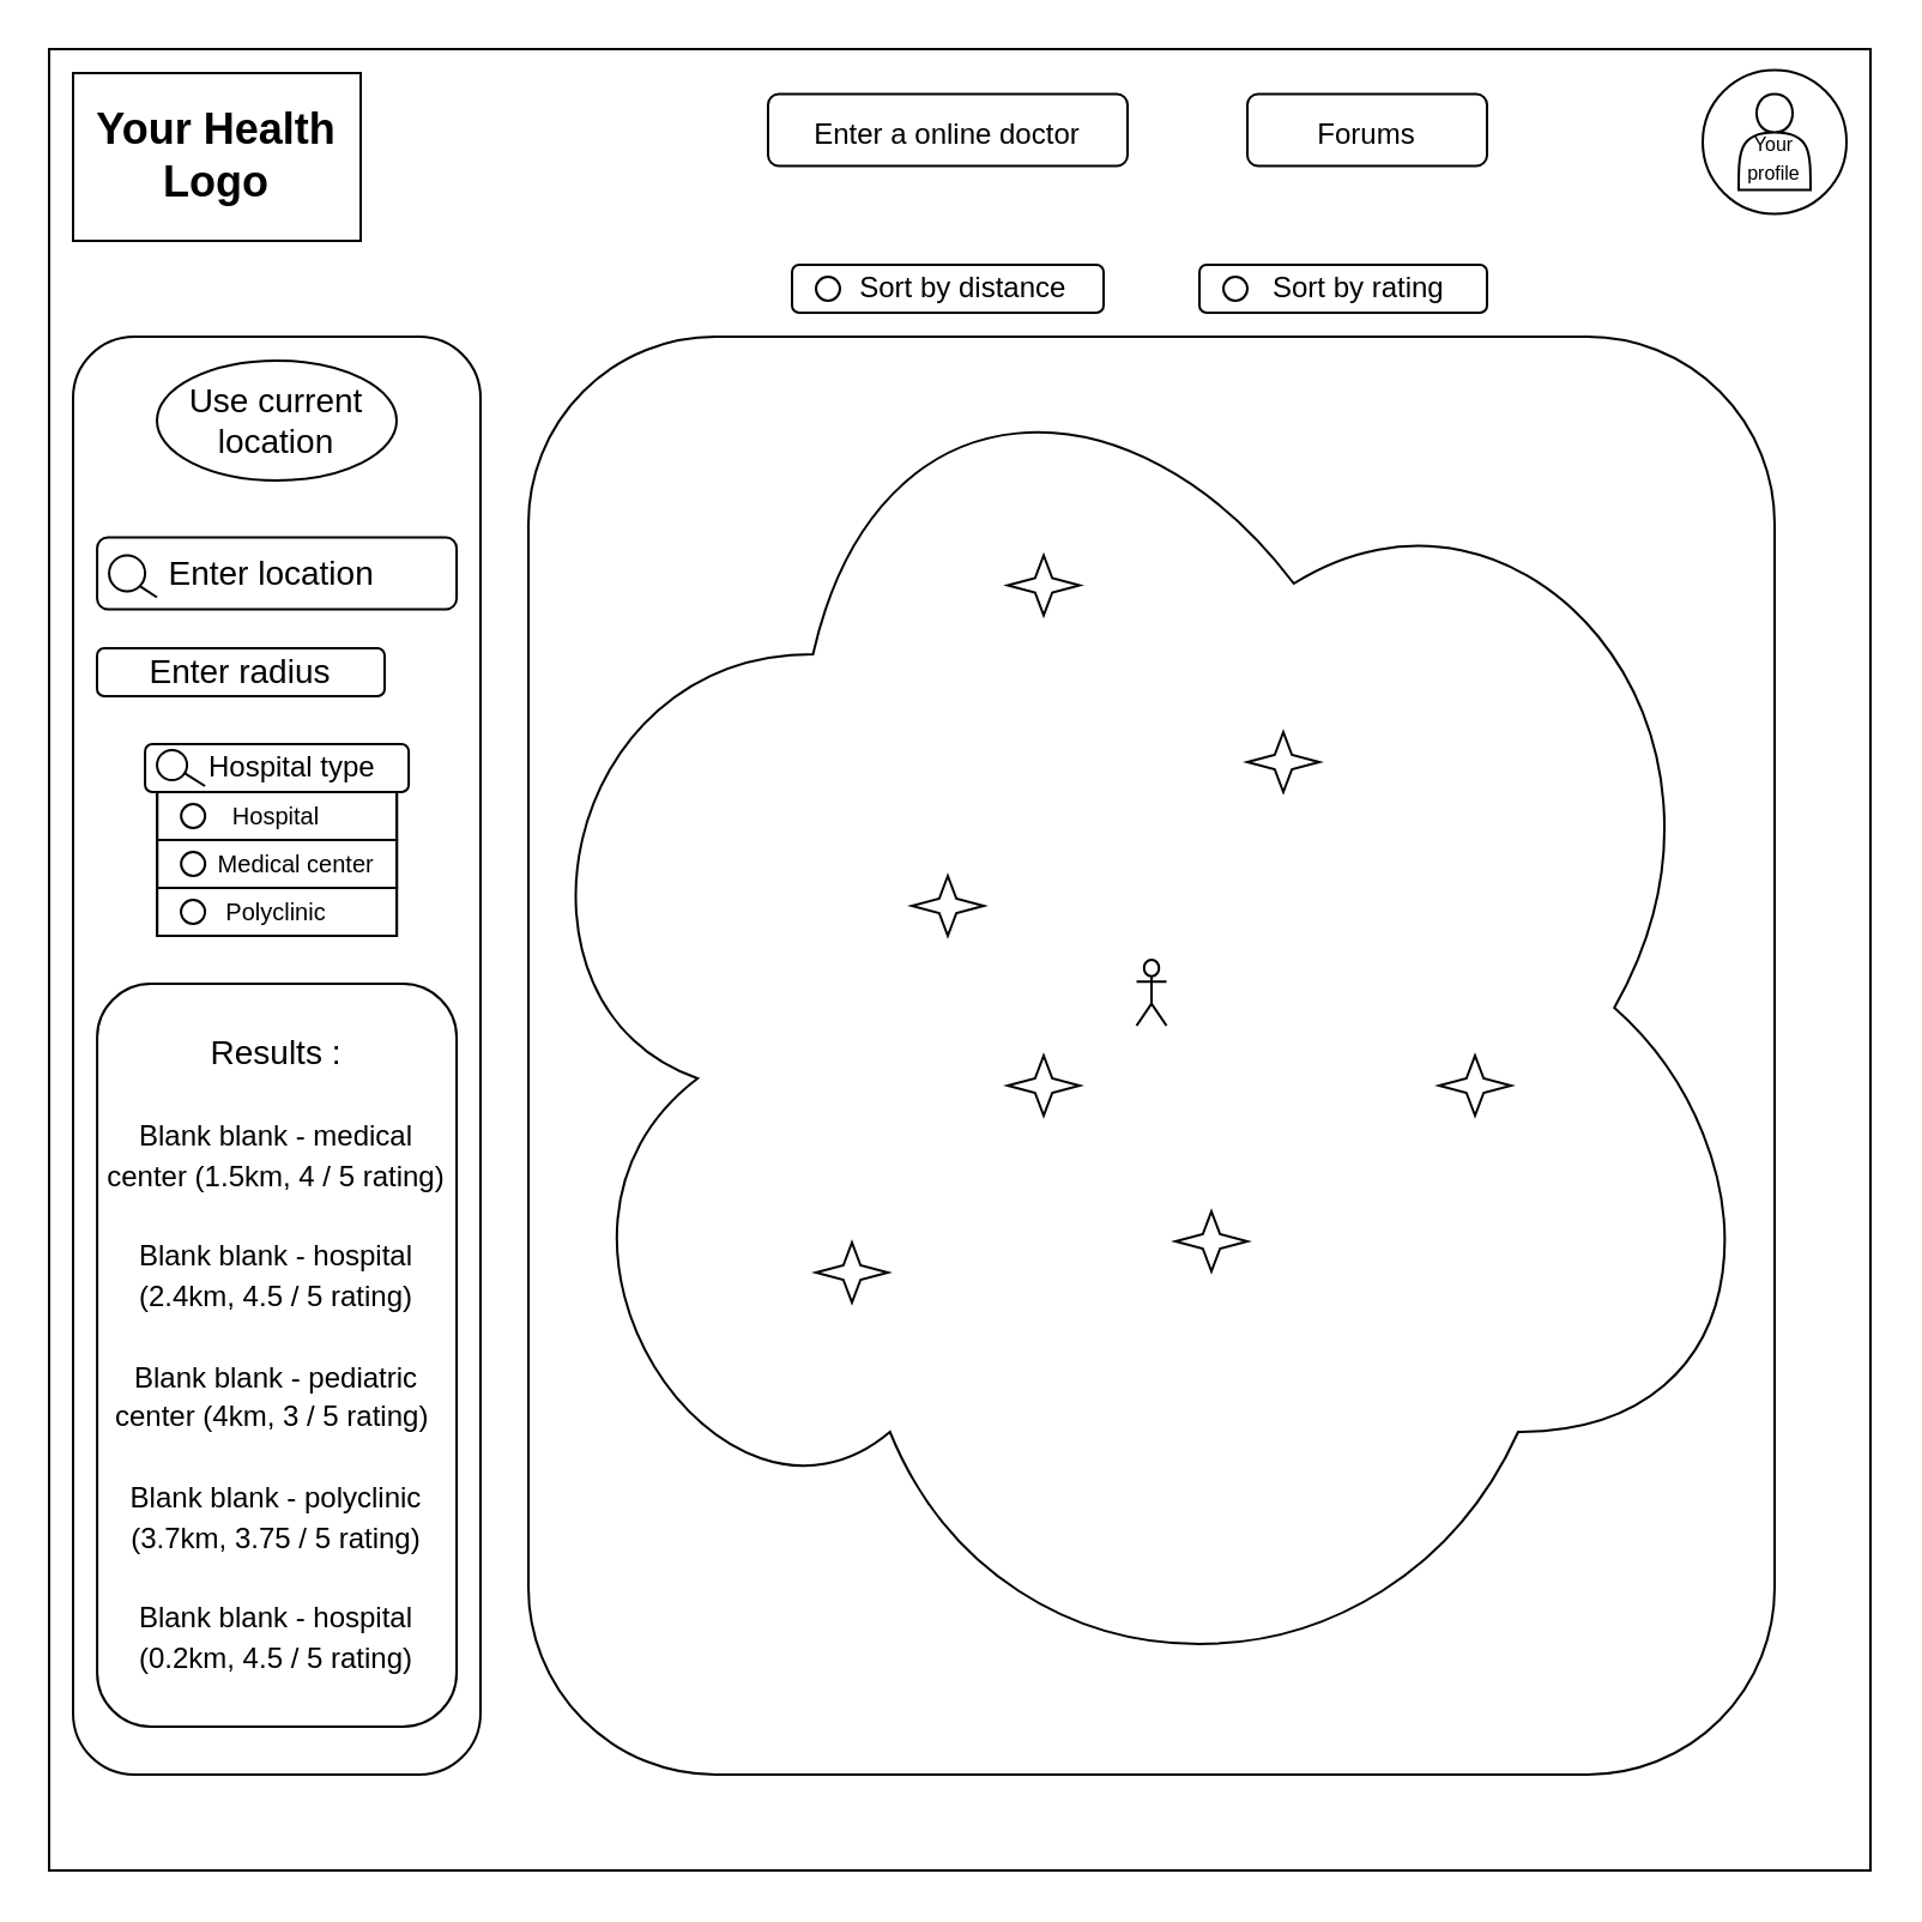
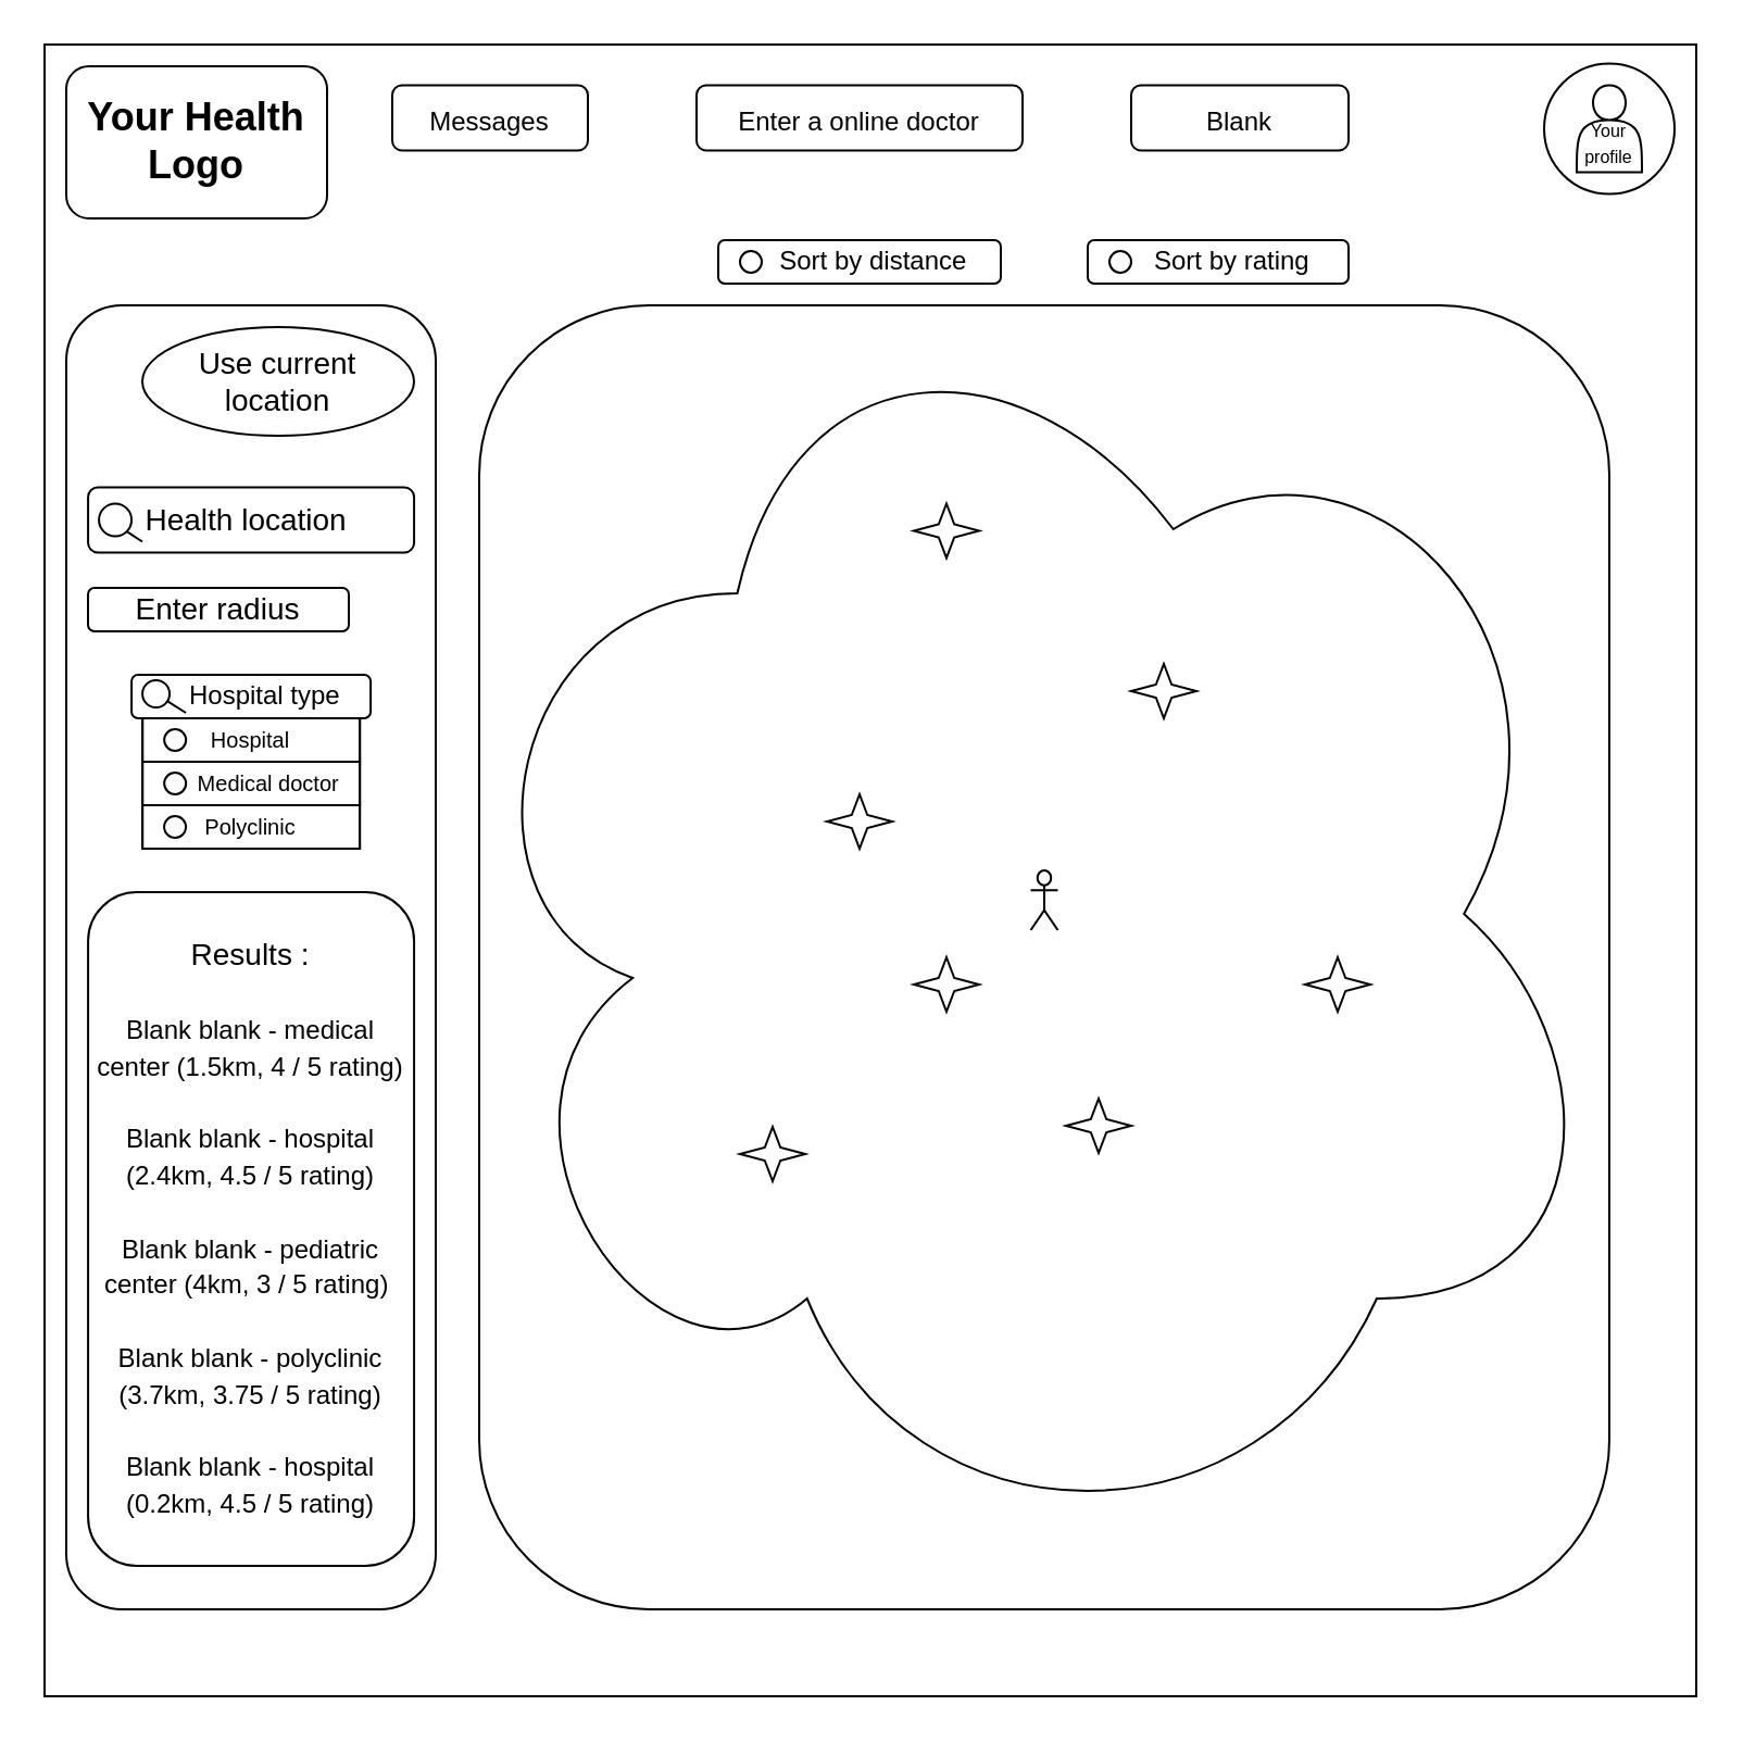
  <mxCell id="0" />
  <mxCell id="1" parent="0" />
  <mxCell id="2" value="" style="rounded=0;whiteSpace=wrap;html=1;fillColor=none;" vertex="1" parent="1"><mxGeometry x="20" y="20" width="760" height="760" as="geometry" /></mxCell>
  <mxCell id="3" value="" style="shape=actor;whiteSpace=wrap;html=1;fontSize=10;fillColor=none;" vertex="1" parent="1"><mxGeometry x="725" y="38.75" width="30" height="40" as="geometry" /></mxCell>
  <mxCell id="4" value="&lt;font style=&quot;font-size: 8px&quot;&gt;&lt;br&gt;Your&lt;br&gt;profile&lt;/font&gt;" style="ellipse;whiteSpace=wrap;html=1;aspect=fixed;fontSize=10;fillColor=none;" vertex="1" parent="1"><mxGeometry x="710" y="28.75" width="60" height="60" as="geometry" /></mxCell>
- <mxCell id="5" value="&lt;font style=&quot;font-size: 18px&quot;&gt;&lt;b&gt;Your Health&lt;br&gt;Logo&lt;/b&gt;&lt;/font&gt;" style="whiteSpace=wrap;html=1;fontSize=14;fillColor=none;rounded=0;" vertex="1" parent="1"><mxGeometry x="30" y="30" width="120" height="70" as="geometry" /></mxCell>
- <mxCell id="7" value="&lt;font style=&quot;font-size: 12px&quot;&gt;Forums&lt;/font&gt;" style="rounded=1;whiteSpace=wrap;html=1;fontSize=18;fillColor=none;" vertex="1" parent="1"><mxGeometry x="520" y="38.75" width="100" height="30" as="geometry" /></mxCell>
+ <mxCell id="5" value="&lt;font style=&quot;font-size: 18px&quot;&gt;&lt;b&gt;Your Health&lt;br&gt;Logo&lt;/b&gt;&lt;/font&gt;" style="rounded=1;whiteSpace=wrap;html=1;fontSize=14;fillColor=none;" vertex="1" parent="1"><mxGeometry x="30" y="30" width="120" height="70" as="geometry" /></mxCell>
+ <mxCell id="6" value="&lt;font style=&quot;font-size: 12px&quot;&gt;Messages&lt;/font&gt;" style="rounded=1;whiteSpace=wrap;html=1;fontSize=18;fillColor=none;" vertex="1" parent="1"><mxGeometry x="180" y="38.75" width="90" height="30" as="geometry" /></mxCell>
+ <mxCell id="7" value="&lt;font style=&quot;font-size: 12px&quot;&gt;Blank&lt;/font&gt;" style="rounded=1;whiteSpace=wrap;html=1;fontSize=18;fillColor=none;" vertex="1" parent="1"><mxGeometry x="520" y="38.75" width="100" height="30" as="geometry" /></mxCell>
  <mxCell id="8" value="&lt;font style=&quot;font-size: 12px&quot;&gt;Enter a online doctor&lt;/font&gt;" style="rounded=1;whiteSpace=wrap;html=1;fontSize=18;fillColor=none;" vertex="1" parent="1"><mxGeometry x="320" y="38.75" width="150" height="30" as="geometry" /></mxCell>
  <mxCell id="9" value="" style="rounded=1;whiteSpace=wrap;html=1;fillColor=none;" vertex="1" parent="1"><mxGeometry x="220" y="140" width="520" height="600" as="geometry" /></mxCell>
  <mxCell id="10" value="" style="rounded=1;whiteSpace=wrap;html=1;fillColor=none;" vertex="1" parent="1"><mxGeometry x="30" y="140" width="170" height="600" as="geometry" /></mxCell>
- <mxCell id="11" value="&lt;font style=&quot;font-size: 14px&quot;&gt;Use current location&lt;/font&gt;" style="ellipse;whiteSpace=wrap;html=1;fillColor=none;" vertex="1" parent="1"><mxGeometry x="65" y="150" width="100" height="50" as="geometry" /></mxCell>
- <mxCell id="12" value="Enter location&amp;nbsp;" style="rounded=1;whiteSpace=wrap;html=1;fontSize=14;fillColor=none;" vertex="1" parent="1"><mxGeometry x="40.04" y="223.75" width="150" height="30" as="geometry" /></mxCell>
+ <mxCell id="11" value="&lt;font style=&quot;font-size: 14px&quot;&gt;Use current location&lt;/font&gt;" style="ellipse;whiteSpace=wrap;html=1;fillColor=none;" vertex="1" parent="1"><mxGeometry x="65" y="150" width="125" height="50" as="geometry" /></mxCell>
+ <mxCell id="12" value="Health location&amp;nbsp;" style="rounded=1;whiteSpace=wrap;html=1;fontSize=14;fillColor=none;" vertex="1" parent="1"><mxGeometry x="40.04" y="223.75" width="150" height="30" as="geometry" /></mxCell>
  <mxCell id="13" value="" style="ellipse;whiteSpace=wrap;html=1;aspect=fixed;fillColor=none;" vertex="1" parent="1"><mxGeometry x="45.04" y="231.25" width="15" height="15" as="geometry" /></mxCell>
  <mxCell id="14" value="" style="endArrow=none;html=1;rounded=0;entryX=1;entryY=1;entryDx=0;entryDy=0;exitX=0.214;exitY=0.75;exitDx=0;exitDy=0;exitPerimeter=0;" edge="1" parent="1" target="13"><mxGeometry width="50" height="50" relative="1" as="geometry"><mxPoint x="65" y="248.75" as="sourcePoint" /><mxPoint x="305.04" y="528.75" as="targetPoint" /></mxGeometry></mxCell>
  <mxCell id="15" value="Enter radius" style="rounded=1;whiteSpace=wrap;html=1;fontSize=14;fillColor=none;" vertex="1" parent="1"><mxGeometry x="40" y="270" width="120" height="20" as="geometry" /></mxCell>
  <mxCell id="16" value="Results :&lt;br&gt;&lt;br&gt;&lt;font style=&quot;font-size: 12px&quot;&gt;Blank blank - medical center (1.5km, 4 / 5 rating)&lt;br&gt;&lt;br&gt;Blank blank - hospital (2.4km, 4.5 / 5 rating)&lt;br&gt;&lt;br&gt;Blank blank - pediatric center (4km, 3 / 5 rating)&amp;nbsp;&lt;br&gt;&lt;br&gt;&lt;/font&gt;&lt;span style=&quot;font-size: 12px&quot;&gt;Blank blank - polyclinic (3.7km, 3.75 / 5 rating)&lt;/span&gt;&lt;br style=&quot;font-size: 12px&quot;&gt;&lt;br style=&quot;font-size: 12px&quot;&gt;&lt;span style=&quot;font-size: 12px&quot;&gt;Blank blank - hospital (0.2km, 4.5 / 5 rating)&lt;/span&gt;&lt;br style=&quot;font-size: 12px&quot;&gt;" style="rounded=1;whiteSpace=wrap;html=1;fontSize=14;fillColor=none;" vertex="1" parent="1"><mxGeometry x="40.04" y="410" width="150" height="310" as="geometry" /></mxCell>
  <mxCell id="17" value="&amp;nbsp; &amp;nbsp; Sort by distance" style="rounded=1;whiteSpace=wrap;html=1;fontSize=12;fillColor=none;" vertex="1" parent="1"><mxGeometry x="330" y="110" width="130" height="20" as="geometry" /></mxCell>
  <mxCell id="18" value="" style="rounded=1;whiteSpace=wrap;html=1;fontSize=12;fillColor=none;arcSize=50;" vertex="1" parent="1"><mxGeometry x="340" y="115" width="10" height="10" as="geometry" /></mxCell>
  <mxCell id="19" value="&amp;nbsp; &amp;nbsp; Sort by rating" style="rounded=1;whiteSpace=wrap;html=1;fontSize=12;fillColor=none;" vertex="1" parent="1"><mxGeometry x="500" y="110" width="120" height="20" as="geometry" /></mxCell>
  <mxCell id="20" value="" style="rounded=1;whiteSpace=wrap;html=1;fontSize=12;fillColor=none;arcSize=50;" vertex="1" parent="1"><mxGeometry x="510" y="115" width="10" height="10" as="geometry" /></mxCell>
  <mxCell id="21" value="" style="rounded=0;whiteSpace=wrap;html=1;fontSize=12;fillColor=none;" vertex="1" parent="1"><mxGeometry x="65.08" y="330" width="100" height="60" as="geometry" /></mxCell>
  <mxCell id="22" value="&lt;font style=&quot;font-size: 10px&quot;&gt;Hospital&lt;/font&gt;" style="rounded=0;whiteSpace=wrap;html=1;fontSize=12;fillColor=none;" vertex="1" parent="1"><mxGeometry x="65.08" y="330" width="100" height="20" as="geometry" /></mxCell>
  <mxCell id="23" value="" style="rounded=1;whiteSpace=wrap;html=1;fontSize=12;fillColor=none;arcSize=50;" vertex="1" parent="1"><mxGeometry x="75.08" y="335" width="10" height="10" as="geometry" /></mxCell>
  <mxCell id="24" value="&amp;nbsp; &amp;nbsp; Hospital type" style="rounded=1;whiteSpace=wrap;html=1;fontSize=12;fillColor=none;" vertex="1" parent="1"><mxGeometry x="60.04" y="310" width="110" height="20" as="geometry" /></mxCell>
- <mxCell id="25" value="&lt;font style=&quot;font-size: 10px&quot;&gt;&amp;nbsp; &amp;nbsp; &amp;nbsp; Medical center&lt;/font&gt;" style="rounded=0;whiteSpace=wrap;html=1;fontSize=12;fillColor=none;" vertex="1" parent="1"><mxGeometry x="65.08" y="350" width="100" height="20" as="geometry" /></mxCell>
+ <mxCell id="25" value="&lt;font style=&quot;font-size: 10px&quot;&gt;&amp;nbsp; &amp;nbsp; &amp;nbsp; Medical doctor&lt;/font&gt;" style="rounded=0;whiteSpace=wrap;html=1;fontSize=12;fillColor=none;" vertex="1" parent="1"><mxGeometry x="65.08" y="350" width="100" height="20" as="geometry" /></mxCell>
  <mxCell id="26" value="" style="rounded=1;whiteSpace=wrap;html=1;fontSize=12;fillColor=none;arcSize=50;" vertex="1" parent="1"><mxGeometry x="75.08" y="355" width="10" height="10" as="geometry" /></mxCell>
  <mxCell id="27" value="&lt;font style=&quot;font-size: 10px&quot;&gt;Polyclinic&lt;/font&gt;" style="rounded=0;whiteSpace=wrap;html=1;fontSize=12;fillColor=none;" vertex="1" parent="1"><mxGeometry x="65.04" y="370" width="100" height="20" as="geometry" /></mxCell>
  <mxCell id="28" value="" style="rounded=1;whiteSpace=wrap;html=1;fontSize=12;fillColor=none;arcSize=50;" vertex="1" parent="1"><mxGeometry x="75.04" y="375" width="10" height="10" as="geometry" /></mxCell>
  <mxCell id="29" value="" style="ellipse;whiteSpace=wrap;html=1;aspect=fixed;fillColor=none;" vertex="1" parent="1"><mxGeometry x="65.04" y="312.5" width="12.5" height="12.5" as="geometry" /></mxCell>
  <mxCell id="30" value="" style="endArrow=none;html=1;rounded=0;entryX=0.943;entryY=0.788;entryDx=0;entryDy=0;entryPerimeter=0;" edge="1" target="29" parent="1"><mxGeometry width="50" height="50" relative="1" as="geometry"><mxPoint x="85.04" y="327.5" as="sourcePoint" /><mxPoint x="325.04" y="607.5" as="targetPoint" /></mxGeometry></mxCell>
  <mxCell id="31" value="" style="ellipse;shape=cloud;whiteSpace=wrap;html=1;fontSize=10;fillColor=none;" vertex="1" parent="1"><mxGeometry x="205" y="125" width="535" height="590" as="geometry" /></mxCell>
  <mxCell id="32" value="" style="shape=umlActor;verticalLabelPosition=bottom;verticalAlign=top;html=1;outlineConnect=0;fontSize=10;fillColor=none;" vertex="1" parent="1"><mxGeometry x="473.75" y="400" width="12.5" height="27.5" as="geometry" /></mxCell>
  <mxCell id="33" value="" style="verticalLabelPosition=bottom;verticalAlign=top;html=1;shape=mxgraph.basic.4_point_star_2;dx=0.76;fontSize=10;fillColor=none;" vertex="1" parent="1"><mxGeometry x="380" y="365" width="30" height="25" as="geometry" /></mxCell>
  <mxCell id="34" value="" style="verticalLabelPosition=bottom;verticalAlign=top;html=1;shape=mxgraph.basic.4_point_star_2;dx=0.76;fontSize=10;fillColor=none;" vertex="1" parent="1"><mxGeometry x="520" y="305" width="30" height="25" as="geometry" /></mxCell>
  <mxCell id="35" value="" style="verticalLabelPosition=bottom;verticalAlign=top;html=1;shape=mxgraph.basic.4_point_star_2;dx=0.76;fontSize=10;fillColor=none;" vertex="1" parent="1"><mxGeometry x="600" y="440" width="30" height="25" as="geometry" /></mxCell>
  <mxCell id="36" value="" style="verticalLabelPosition=bottom;verticalAlign=top;html=1;shape=mxgraph.basic.4_point_star_2;dx=0.76;fontSize=10;fillColor=none;" vertex="1" parent="1"><mxGeometry x="490" y="505" width="30" height="25" as="geometry" /></mxCell>
  <mxCell id="37" value="" style="verticalLabelPosition=bottom;verticalAlign=top;html=1;shape=mxgraph.basic.4_point_star_2;dx=0.76;fontSize=10;fillColor=none;" vertex="1" parent="1"><mxGeometry x="340" y="518" width="30" height="25" as="geometry" /></mxCell>
  <mxCell id="38" value="" style="verticalLabelPosition=bottom;verticalAlign=top;html=1;shape=mxgraph.basic.4_point_star_2;dx=0.76;fontSize=10;fillColor=none;" vertex="1" parent="1"><mxGeometry x="420" y="440" width="30" height="25" as="geometry" /></mxCell>
  <mxCell id="39" value="" style="verticalLabelPosition=bottom;verticalAlign=top;html=1;shape=mxgraph.basic.4_point_star_2;dx=0.76;fontSize=10;fillColor=none;" vertex="1" parent="1"><mxGeometry x="420" y="231.25" width="30" height="25" as="geometry" /></mxCell>
